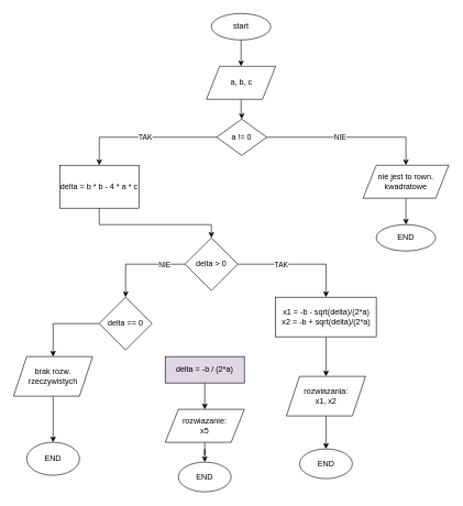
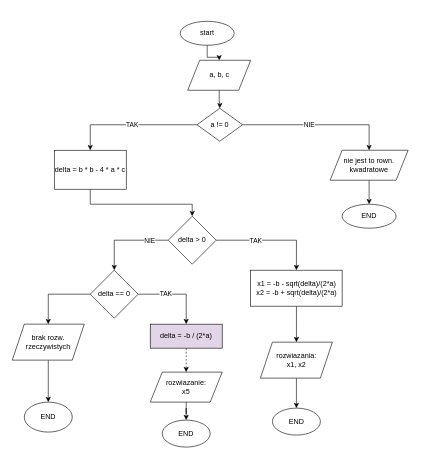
  <mxCell id="0" />
  <mxCell id="1" parent="0" />
  <mxCell id="2" value="" style="edgeStyle=orthogonalEdgeStyle;rounded=0;orthogonalLoop=1;jettySize=auto;html=1;" edge="1" parent="1" source="3" target="5"><mxGeometry relative="1" as="geometry" /></mxCell>
- <mxCell id="3" value="start" style="ellipse;whiteSpace=wrap;html=1;" vertex="1" parent="1"><mxGeometry x="320" width="90" height="40" as="geometry" y="20" /></mxCell>
+ <mxCell id="3" value="start" style="ellipse;whiteSpace=wrap;html=1;" vertex="1" parent="1"><mxGeometry x="300" y="35" width="90" height="40" as="geometry" /></mxCell>
  <mxCell id="4" value="" style="edgeStyle=orthogonalEdgeStyle;rounded=0;orthogonalLoop=1;jettySize=auto;html=1;" edge="1" parent="1" source="5" target="10"><mxGeometry relative="1" as="geometry" /></mxCell>
  <mxCell id="5" value="a, b, c" style="shape=parallelogram;perimeter=parallelogramPerimeter;whiteSpace=wrap;html=1;fixedSize=1;" vertex="1" parent="1"><mxGeometry x="312.5" y="100" width="105" height="50" as="geometry" /></mxCell>
  <mxCell id="6" value="" style="edgeStyle=orthogonalEdgeStyle;rounded=0;orthogonalLoop=1;jettySize=auto;html=1;entryX=0.5;entryY=0;entryDx=0;entryDy=0;" edge="1" parent="1" source="10" target="15"><mxGeometry relative="1" as="geometry" /></mxCell>
  <mxCell id="7" value="TAK" style="edgeLabel;html=1;align=center;verticalAlign=middle;resizable=0;points=[];" vertex="1" connectable="0" parent="6"><mxGeometry x="-0.014" relative="1" as="geometry"><mxPoint as="offset" /></mxGeometry></mxCell>
  <mxCell id="8" style="edgeStyle=orthogonalEdgeStyle;rounded=0;orthogonalLoop=1;jettySize=auto;html=1;entryX=0.5;entryY=0;entryDx=0;entryDy=0;" edge="1" parent="1" source="10" target="12"><mxGeometry relative="1" as="geometry"><mxPoint x="660" y="220" as="targetPoint" /></mxGeometry></mxCell>
  <mxCell id="9" value="NIE" style="edgeLabel;html=1;align=center;verticalAlign=middle;resizable=0;points=[];" vertex="1" connectable="0" parent="8"><mxGeometry x="0.104" y="-2" relative="1" as="geometry"><mxPoint x="-30" y="-2" as="offset" /></mxGeometry></mxCell>
  <mxCell id="10" value="a != 0" style="rhombus;whiteSpace=wrap;html=1;" vertex="1" parent="1"><mxGeometry x="328" y="180" width="76" height="55" as="geometry" /></mxCell>
  <mxCell id="11" value="" style="edgeStyle=orthogonalEdgeStyle;rounded=0;orthogonalLoop=1;jettySize=auto;html=1;" edge="1" parent="1" source="12" target="13"><mxGeometry relative="1" as="geometry" /></mxCell>
  <mxCell id="12" value="nie jest to rown. kwadratowe" style="shape=parallelogram;perimeter=parallelogramPerimeter;whiteSpace=wrap;html=1;fixedSize=1;" vertex="1" parent="1"><mxGeometry x="550" y="250" width="130" height="50" as="geometry" /></mxCell>
  <mxCell id="13" value="END" style="ellipse;whiteSpace=wrap;html=1;" vertex="1" parent="1"><mxGeometry x="570" y="340" width="90" height="40" as="geometry" /></mxCell>
  <mxCell id="14" style="edgeStyle=orthogonalEdgeStyle;rounded=0;orthogonalLoop=1;jettySize=auto;html=1;entryX=0.5;entryY=0;entryDx=0;entryDy=0;" edge="1" parent="1" source="15" target="20"><mxGeometry relative="1" as="geometry"><Array as="points"><mxPoint x="150" y="340" /><mxPoint x="320" y="340" /></Array></mxGeometry></mxCell>
  <mxCell id="15" value="delta = b * b - 4 * a * c" style="rounded=0;whiteSpace=wrap;html=1;" vertex="1" parent="1"><mxGeometry x="90" y="250" width="120" height="65" as="geometry" /></mxCell>
  <mxCell id="16" style="edgeStyle=orthogonalEdgeStyle;rounded=0;orthogonalLoop=1;jettySize=auto;html=1;exitX=0;exitY=0.5;exitDx=0;exitDy=0;entryX=0.5;entryY=0;entryDx=0;entryDy=0;" edge="1" parent="1" source="20" target="25"><mxGeometry relative="1" as="geometry" /></mxCell>
  <mxCell id="17" value="NIE" style="edgeLabel;html=1;align=center;verticalAlign=middle;resizable=0;points=[];" vertex="1" connectable="0" parent="16"><mxGeometry x="-0.54" relative="1" as="geometry"><mxPoint as="offset" /></mxGeometry></mxCell>
  <mxCell id="18" style="edgeStyle=orthogonalEdgeStyle;rounded=0;orthogonalLoop=1;jettySize=auto;html=1;exitX=1;exitY=0.5;exitDx=0;exitDy=0;entryX=0.5;entryY=0;entryDx=0;entryDy=0;" edge="1" parent="1" source="20" target="27"><mxGeometry relative="1" as="geometry" /></mxCell>
  <mxCell id="19" value="TAK" style="edgeLabel;html=1;align=center;verticalAlign=middle;resizable=0;points=[];" vertex="1" connectable="0" parent="18"><mxGeometry x="-0.059" y="1" relative="1" as="geometry"><mxPoint x="-21" y="1" as="offset" /></mxGeometry></mxCell>
  <mxCell id="20" value="delta &amp;gt; 0" style="rhombus;whiteSpace=wrap;html=1;" vertex="1" parent="1"><mxGeometry x="280" y="360" width="80" height="80" as="geometry" /></mxCell>
  <mxCell id="21" value="&lt;br&gt;&lt;div&gt;&lt;br&gt;&lt;/div&gt;" style="text;html=1;align=center;verticalAlign=middle;resizable=0;points=[];autosize=1;strokeColor=none;fillColor=none;" vertex="1" parent="1"><mxGeometry x="510" y="193" width="20" height="40" as="geometry" /></mxCell>
+ <mxCell id="22" value="" style="edgeStyle=orthogonalEdgeStyle;rounded=0;orthogonalLoop=1;jettySize=auto;html=1;" edge="1" parent="1" source="25" target="31"><mxGeometry relative="1" as="geometry" /></mxCell>
+ <mxCell id="23" value="TAK" style="edgeLabel;html=1;align=center;verticalAlign=middle;resizable=0;points=[];" vertex="1" connectable="0" parent="22"><mxGeometry x="-0.311" y="1" relative="1" as="geometry"><mxPoint as="offset" /></mxGeometry></mxCell>
  <mxCell id="24" value="" style="edgeStyle=orthogonalEdgeStyle;rounded=0;orthogonalLoop=1;jettySize=auto;html=1;" edge="1" parent="1" source="25" target="36"><mxGeometry relative="1" as="geometry" /></mxCell>
  <mxCell id="25" value="delta == 0" style="rhombus;whiteSpace=wrap;html=1;" vertex="1" parent="1"><mxGeometry x="150" y="450" width="80" height="80" as="geometry" /></mxCell>
  <mxCell id="26" value="" style="edgeStyle=orthogonalEdgeStyle;rounded=0;orthogonalLoop=1;jettySize=auto;html=1;" edge="1" parent="1" source="27" target="29"><mxGeometry relative="1" as="geometry" /></mxCell>
  <mxCell id="27" value="x1 = -b - sqrt(delta)/(2*a)&lt;div&gt;x2 = -b + sqrt(delta)/(2*a)&lt;/div&gt;" style="rounded=0;whiteSpace=wrap;html=1;" vertex="1" parent="1"><mxGeometry x="417.5" y="450" width="152.5" height="60" as="geometry" /></mxCell>
  <mxCell id="28" value="" style="edgeStyle=orthogonalEdgeStyle;rounded=0;orthogonalLoop=1;jettySize=auto;html=1;" edge="1" parent="1" source="29" target="38"><mxGeometry relative="1" as="geometry" /></mxCell>
  <mxCell id="29" value="rozwiazania:&lt;div&gt;x1, x2&lt;/div&gt;" style="shape=parallelogram;perimeter=parallelogramPerimeter;whiteSpace=wrap;html=1;fixedSize=1;rounded=0;" vertex="1" parent="1"><mxGeometry x="433.75" y="570" width="120" height="60" as="geometry" /></mxCell>
- <mxCell id="30" value="" style="edgeStyle=orthogonalEdgeStyle;rounded=0;orthogonalLoop=1;jettySize=auto;html=1;" edge="1" parent="1" source="31" target="33"><mxGeometry relative="1" as="geometry" /></mxCell>
+ <mxCell id="30" value="" style="edgeStyle=orthogonalEdgeStyle;rounded=0;orthogonalLoop=1;jettySize=auto;html=1;dashed=1;" edge="1" parent="1" source="31" target="33"><mxGeometry relative="1" as="geometry" /></mxCell>
  <mxCell id="31" value="delta = -b / (2*a)" style="whiteSpace=wrap;html=1;fillColor=#e1d5e7;" vertex="1" parent="1"><mxGeometry x="250" y="540" width="120" height="40" as="geometry" /></mxCell>
  <mxCell id="32" value="" style="edgeStyle=orthogonalEdgeStyle;rounded=0;orthogonalLoop=1;jettySize=auto;html=1;" edge="1" parent="1" source="33" target="34"><mxGeometry relative="1" as="geometry" /></mxCell>
  <mxCell id="33" value="rozwiazanie:&lt;div&gt;x5&lt;/div&gt;" style="shape=parallelogram;perimeter=parallelogramPerimeter;whiteSpace=wrap;html=1;fixedSize=1;" vertex="1" parent="1"><mxGeometry x="250" y="620" width="120" height="50" as="geometry" /></mxCell>
  <mxCell id="34" value="END" style="ellipse;whiteSpace=wrap;html=1;" vertex="1" parent="1"><mxGeometry x="270" y="700" width="80" height="45" as="geometry" /></mxCell>
  <mxCell id="35" value="" style="edgeStyle=orthogonalEdgeStyle;rounded=0;orthogonalLoop=1;jettySize=auto;html=1;" edge="1" parent="1" source="36" target="37"><mxGeometry relative="1" as="geometry" /></mxCell>
  <mxCell id="36" value="brak rozw. rzeczywistych" style="shape=parallelogram;perimeter=parallelogramPerimeter;whiteSpace=wrap;html=1;fixedSize=1;" vertex="1" parent="1"><mxGeometry x="20" y="540" width="120" height="60" as="geometry" /></mxCell>
  <mxCell id="37" value="END" style="ellipse;whiteSpace=wrap;html=1;" vertex="1" parent="1"><mxGeometry x="40" y="670" width="80" height="50" as="geometry" /></mxCell>
  <mxCell id="38" value="END" style="ellipse;whiteSpace=wrap;html=1;" vertex="1" parent="1"><mxGeometry x="453.75" y="680" width="80" height="45" as="geometry" /></mxCell>
